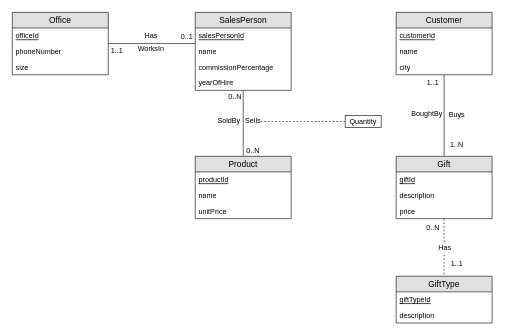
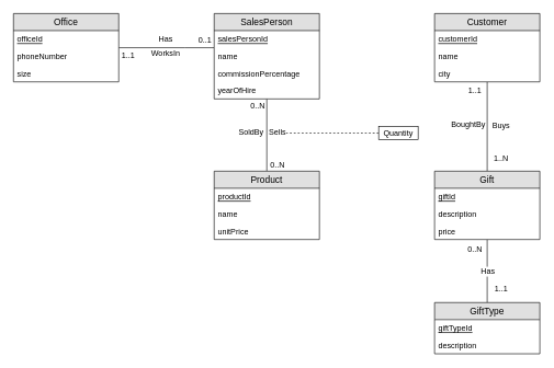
  <mxCell id="0" />
  <mxCell id="1" parent="0" />
  <mxCell id="2" value="" style="endArrow=none;dashed=1;html=1;" edge="1" parent="1" target="46"><mxGeometry width="50" height="50" relative="1" as="geometry"><mxPoint x="410" y="202" as="sourcePoint" /><mxPoint x="500" y="160" as="targetPoint" /></mxGeometry></mxCell>
  <mxCell id="3" value="" style="edgeStyle=orthogonalEdgeStyle;rounded=0;orthogonalLoop=1;jettySize=auto;html=1;endArrow=none;endFill=0;" edge="1" parent="1" source="8" target="17"><mxGeometry relative="1" as="geometry"><Array as="points"><mxPoint x="280" y="72" /><mxPoint x="280" y="72" /></Array></mxGeometry></mxCell>
  <mxCell id="4" value="Has" style="text;html=1;resizable=0;points=[];align=center;verticalAlign=middle;labelBackgroundColor=#ffffff;" vertex="1" connectable="0" parent="3"><mxGeometry x="0.379" y="39" relative="1" as="geometry"><mxPoint x="-30" y="26" as="offset" /></mxGeometry></mxCell>
  <mxCell id="5" value="WorksIn" style="text;html=1;resizable=0;points=[];align=center;verticalAlign=middle;labelBackgroundColor=#ffffff;" vertex="1" connectable="0" parent="3"><mxGeometry x="0.381" y="-35" relative="1" as="geometry"><mxPoint x="-30" y="-27" as="offset" /></mxGeometry></mxCell>
  <mxCell id="6" value="0..1" style="text;html=1;resizable=0;points=[];align=center;verticalAlign=middle;labelBackgroundColor=#ffffff;" vertex="1" connectable="0" parent="3"><mxGeometry x="0.858" y="-1" relative="1" as="geometry"><mxPoint x="-4.5" y="-13" as="offset" /></mxGeometry></mxCell>
  <mxCell id="7" value="1..1" style="text;html=1;resizable=0;points=[];align=center;verticalAlign=middle;labelBackgroundColor=#ffffff;" vertex="1" connectable="0" parent="3"><mxGeometry x="-0.874" y="-1" relative="1" as="geometry"><mxPoint x="4" y="10" as="offset" /></mxGeometry></mxCell>
  <mxCell id="8" value="Office" style="swimlane;fontStyle=0;childLayout=stackLayout;horizontal=1;startSize=26;fillColor=#e0e0e0;horizontalStack=0;resizeParent=1;resizeParentMax=0;resizeLast=0;collapsible=1;marginBottom=0;swimlaneFillColor=#ffffff;align=center;fontSize=14;" parent="1" vertex="1"><mxGeometry x="20" y="20" width="160" height="104" as="geometry" /></mxCell>
  <mxCell id="9" value="officeId" style="text;strokeColor=none;fillColor=none;spacingLeft=4;spacingRight=4;overflow=hidden;rotatable=0;points=[[0,0.5],[1,0.5]];portConstraint=eastwest;fontSize=12;fontStyle=4" parent="8" vertex="1"><mxGeometry y="26" width="160" height="26" as="geometry" /></mxCell>
  <mxCell id="10" value="phoneNumber" style="text;strokeColor=none;fillColor=none;spacingLeft=4;spacingRight=4;overflow=hidden;rotatable=0;points=[[0,0.5],[1,0.5]];portConstraint=eastwest;fontSize=12;" parent="8" vertex="1"><mxGeometry y="52" width="160" height="26" as="geometry" /></mxCell>
  <mxCell id="11" value="size" style="text;strokeColor=none;fillColor=none;spacingLeft=4;spacingRight=4;overflow=hidden;rotatable=0;points=[[0,0.5],[1,0.5]];portConstraint=eastwest;fontSize=12;" vertex="1" parent="8"><mxGeometry y="78" width="160" height="26" as="geometry" /></mxCell>
  <mxCell id="12" value="" style="edgeStyle=orthogonalEdgeStyle;rounded=0;orthogonalLoop=1;jettySize=auto;html=1;endArrow=none;endFill=0;" edge="1" parent="1" source="17" target="22"><mxGeometry relative="1" as="geometry" /></mxCell>
  <mxCell id="13" value="SoldBy" style="text;html=1;resizable=0;points=[];align=center;verticalAlign=middle;labelBackgroundColor=#ffffff;" vertex="1" connectable="0" parent="12"><mxGeometry x="-0.113" y="-1" relative="1" as="geometry"><mxPoint x="-24" y="1" as="offset" /></mxGeometry></mxCell>
  <mxCell id="14" value="0..N" style="text;html=1;resizable=0;points=[];align=center;verticalAlign=middle;labelBackgroundColor=#ffffff;" vertex="1" connectable="0" parent="12"><mxGeometry x="0.738" y="1" relative="1" as="geometry"><mxPoint x="14" y="4.5" as="offset" /></mxGeometry></mxCell>
  <mxCell id="15" value="0..N" style="text;html=1;resizable=0;points=[];align=center;verticalAlign=middle;labelBackgroundColor=#ffffff;" vertex="1" connectable="0" parent="12"><mxGeometry x="-0.855" y="1" relative="1" as="geometry"><mxPoint x="-16" y="2" as="offset" /></mxGeometry></mxCell>
  <mxCell id="16" value="Sells" style="text;html=1;resizable=0;points=[];align=center;verticalAlign=middle;labelBackgroundColor=#ffffff;" vertex="1" connectable="0" parent="12"><mxGeometry x="-0.149" y="1" relative="1" as="geometry"><mxPoint x="14" y="3" as="offset" /></mxGeometry></mxCell>
  <mxCell id="17" value="SalesPerson" style="swimlane;fontStyle=0;childLayout=stackLayout;horizontal=1;startSize=26;fillColor=#e0e0e0;horizontalStack=0;resizeParent=1;resizeParentMax=0;resizeLast=0;collapsible=1;marginBottom=0;swimlaneFillColor=#ffffff;align=center;fontSize=14;" vertex="1" parent="1"><mxGeometry x="325" y="20" width="160" height="130" as="geometry" /></mxCell>
  <mxCell id="18" value="salesPersonId" style="text;strokeColor=none;fillColor=none;spacingLeft=4;spacingRight=4;overflow=hidden;rotatable=0;points=[[0,0.5],[1,0.5]];portConstraint=eastwest;fontSize=12;fontStyle=4" vertex="1" parent="17"><mxGeometry y="26" width="160" height="26" as="geometry" /></mxCell>
  <mxCell id="19" value="name" style="text;strokeColor=none;fillColor=none;spacingLeft=4;spacingRight=4;overflow=hidden;rotatable=0;points=[[0,0.5],[1,0.5]];portConstraint=eastwest;fontSize=12;" vertex="1" parent="17"><mxGeometry y="52" width="160" height="26" as="geometry" /></mxCell>
  <mxCell id="20" value="commissionPercentage" style="text;strokeColor=none;fillColor=none;spacingLeft=4;spacingRight=4;overflow=hidden;rotatable=0;points=[[0,0.5],[1,0.5]];portConstraint=eastwest;fontSize=12;" vertex="1" parent="17"><mxGeometry y="78" width="160" height="26" as="geometry" /></mxCell>
  <mxCell id="21" value="yearOfHire" style="text;strokeColor=none;fillColor=none;spacingLeft=4;spacingRight=4;overflow=hidden;rotatable=0;points=[[0,0.5],[1,0.5]];portConstraint=eastwest;fontSize=12;" vertex="1" parent="17"><mxGeometry y="104" width="160" height="26" as="geometry" /></mxCell>
  <mxCell id="22" value="Product" style="swimlane;fontStyle=0;childLayout=stackLayout;horizontal=1;startSize=26;fillColor=#e0e0e0;horizontalStack=0;resizeParent=1;resizeParentMax=0;resizeLast=0;collapsible=1;marginBottom=0;swimlaneFillColor=#ffffff;align=center;fontSize=14;" vertex="1" parent="1"><mxGeometry x="325" y="260" width="160" height="104" as="geometry" /></mxCell>
  <mxCell id="23" value="productId" style="text;strokeColor=none;fillColor=none;spacingLeft=4;spacingRight=4;overflow=hidden;rotatable=0;points=[[0,0.5],[1,0.5]];portConstraint=eastwest;fontSize=12;fontStyle=4" vertex="1" parent="22"><mxGeometry y="26" width="160" height="26" as="geometry" /></mxCell>
  <mxCell id="24" value="name" style="text;strokeColor=none;fillColor=none;spacingLeft=4;spacingRight=4;overflow=hidden;rotatable=0;points=[[0,0.5],[1,0.5]];portConstraint=eastwest;fontSize=12;" vertex="1" parent="22"><mxGeometry y="52" width="160" height="26" as="geometry" /></mxCell>
  <mxCell id="25" value="unitPrice" style="text;strokeColor=none;fillColor=none;spacingLeft=4;spacingRight=4;overflow=hidden;rotatable=0;points=[[0,0.5],[1,0.5]];portConstraint=eastwest;fontSize=12;" vertex="1" parent="22"><mxGeometry y="78" width="160" height="26" as="geometry" /></mxCell>
  <mxCell id="26" value="" style="edgeStyle=orthogonalEdgeStyle;rounded=0;orthogonalLoop=1;jettySize=auto;html=1;endArrow=none;endFill=0;" edge="1" parent="1" source="31" target="39"><mxGeometry relative="1" as="geometry" /></mxCell>
  <mxCell id="27" value="Buys" style="text;html=1;resizable=0;points=[];align=center;verticalAlign=middle;labelBackgroundColor=#ffffff;" vertex="1" connectable="0" parent="26"><mxGeometry x="-0.182" relative="1" as="geometry"><mxPoint x="20" y="10.5" as="offset" /></mxGeometry></mxCell>
  <mxCell id="28" value="BoughtBy" style="text;html=1;resizable=0;points=[];align=center;verticalAlign=middle;labelBackgroundColor=#ffffff;" vertex="1" connectable="0" parent="26"><mxGeometry x="-0.082" relative="1" as="geometry"><mxPoint x="-30" y="3.5" as="offset" /></mxGeometry></mxCell>
  <mxCell id="29" value="1..N" style="text;html=1;resizable=0;points=[];align=center;verticalAlign=middle;labelBackgroundColor=#ffffff;" vertex="1" connectable="0" parent="26"><mxGeometry x="0.765" relative="1" as="geometry"><mxPoint x="20" y="-4" as="offset" /></mxGeometry></mxCell>
  <mxCell id="30" value="1..1" style="text;html=1;resizable=0;points=[];align=center;verticalAlign=middle;labelBackgroundColor=#ffffff;" vertex="1" connectable="0" parent="26"><mxGeometry x="-0.806" y="-1" relative="1" as="geometry"><mxPoint x="-19" as="offset" /></mxGeometry></mxCell>
  <mxCell id="31" value="Customer" style="swimlane;fontStyle=0;childLayout=stackLayout;horizontal=1;startSize=26;fillColor=#e0e0e0;horizontalStack=0;resizeParent=1;resizeParentMax=0;resizeLast=0;collapsible=1;marginBottom=0;swimlaneFillColor=#ffffff;align=center;fontSize=14;" vertex="1" parent="1"><mxGeometry x="660" y="20" width="160" height="104" as="geometry" /></mxCell>
  <mxCell id="32" value="customerId" style="text;strokeColor=none;fillColor=none;spacingLeft=4;spacingRight=4;overflow=hidden;rotatable=0;points=[[0,0.5],[1,0.5]];portConstraint=eastwest;fontSize=12;fontStyle=4" vertex="1" parent="31"><mxGeometry y="26" width="160" height="26" as="geometry" /></mxCell>
  <mxCell id="33" value="name" style="text;strokeColor=none;fillColor=none;spacingLeft=4;spacingRight=4;overflow=hidden;rotatable=0;points=[[0,0.5],[1,0.5]];portConstraint=eastwest;fontSize=12;" vertex="1" parent="31"><mxGeometry y="52" width="160" height="26" as="geometry" /></mxCell>
  <mxCell id="34" value="city" style="text;strokeColor=none;fillColor=none;spacingLeft=4;spacingRight=4;overflow=hidden;rotatable=0;points=[[0,0.5],[1,0.5]];portConstraint=eastwest;fontSize=12;" vertex="1" parent="31"><mxGeometry y="78" width="160" height="26" as="geometry" /></mxCell>
- <mxCell id="35" value="" style="edgeStyle=orthogonalEdgeStyle;rounded=0;orthogonalLoop=1;jettySize=auto;html=1;endArrow=none;endFill=0;dashed=1;" edge="1" parent="1" source="39" target="43"><mxGeometry relative="1" as="geometry" /></mxCell>
+ <mxCell id="35" value="" style="edgeStyle=orthogonalEdgeStyle;rounded=0;orthogonalLoop=1;jettySize=auto;html=1;endArrow=none;endFill=0;" edge="1" parent="1" source="39" target="43"><mxGeometry relative="1" as="geometry" /></mxCell>
  <mxCell id="36" value="0..N" style="text;html=1;resizable=0;points=[];align=center;verticalAlign=middle;labelBackgroundColor=#ffffff;" vertex="1" connectable="0" parent="35"><mxGeometry x="-0.7" relative="1" as="geometry"><mxPoint x="-20" y="1.5" as="offset" /></mxGeometry></mxCell>
  <mxCell id="37" value="1..1" style="text;html=1;resizable=0;points=[];align=center;verticalAlign=middle;labelBackgroundColor=#ffffff;" vertex="1" connectable="0" parent="35"><mxGeometry x="0.633" relative="1" as="geometry"><mxPoint x="20" y="-2.5" as="offset" /></mxGeometry></mxCell>
  <mxCell id="38" value="Has" style="text;html=1;resizable=0;points=[];align=center;verticalAlign=middle;labelBackgroundColor=#ffffff;" vertex="1" connectable="0" parent="35"><mxGeometry x="-0.142" relative="1" as="geometry"><mxPoint y="7" as="offset" /></mxGeometry></mxCell>
  <mxCell id="39" value="Gift" style="swimlane;fontStyle=0;childLayout=stackLayout;horizontal=1;startSize=26;fillColor=#e0e0e0;horizontalStack=0;resizeParent=1;resizeParentMax=0;resizeLast=0;collapsible=1;marginBottom=0;swimlaneFillColor=#ffffff;align=center;fontSize=14;" vertex="1" parent="1"><mxGeometry x="660" y="260" width="160" height="104" as="geometry" /></mxCell>
  <mxCell id="40" value="giftId" style="text;strokeColor=none;fillColor=none;spacingLeft=4;spacingRight=4;overflow=hidden;rotatable=0;points=[[0,0.5],[1,0.5]];portConstraint=eastwest;fontSize=12;fontStyle=4" vertex="1" parent="39"><mxGeometry y="26" width="160" height="26" as="geometry" /></mxCell>
  <mxCell id="41" value="description" style="text;strokeColor=none;fillColor=none;spacingLeft=4;spacingRight=4;overflow=hidden;rotatable=0;points=[[0,0.5],[1,0.5]];portConstraint=eastwest;fontSize=12;" vertex="1" parent="39"><mxGeometry y="52" width="160" height="26" as="geometry" /></mxCell>
  <mxCell id="42" value="price" style="text;strokeColor=none;fillColor=none;spacingLeft=4;spacingRight=4;overflow=hidden;rotatable=0;points=[[0,0.5],[1,0.5]];portConstraint=eastwest;fontSize=12;" vertex="1" parent="39"><mxGeometry y="78" width="160" height="26" as="geometry" /></mxCell>
  <mxCell id="43" value="GiftType" style="swimlane;fontStyle=0;childLayout=stackLayout;horizontal=1;startSize=26;fillColor=#e0e0e0;horizontalStack=0;resizeParent=1;resizeParentMax=0;resizeLast=0;collapsible=1;marginBottom=0;swimlaneFillColor=#ffffff;align=center;fontSize=14;" vertex="1" parent="1"><mxGeometry x="660" y="460" width="160" height="78" as="geometry" /></mxCell>
  <mxCell id="44" value="giftTypeId" style="text;strokeColor=none;fillColor=none;spacingLeft=4;spacingRight=4;overflow=hidden;rotatable=0;points=[[0,0.5],[1,0.5]];portConstraint=eastwest;fontSize=12;fontStyle=4" vertex="1" parent="43"><mxGeometry y="26" width="160" height="26" as="geometry" /></mxCell>
  <mxCell id="45" value="description" style="text;strokeColor=none;fillColor=none;spacingLeft=4;spacingRight=4;overflow=hidden;rotatable=0;points=[[0,0.5],[1,0.5]];portConstraint=eastwest;fontSize=12;" vertex="1" parent="43"><mxGeometry y="52" width="160" height="26" as="geometry" /></mxCell>
  <mxCell id="46" value="Quantity" style="rounded=0;whiteSpace=wrap;html=1;" vertex="1" parent="1"><mxGeometry x="575" y="192" width="60" height="20" as="geometry" /></mxCell>
